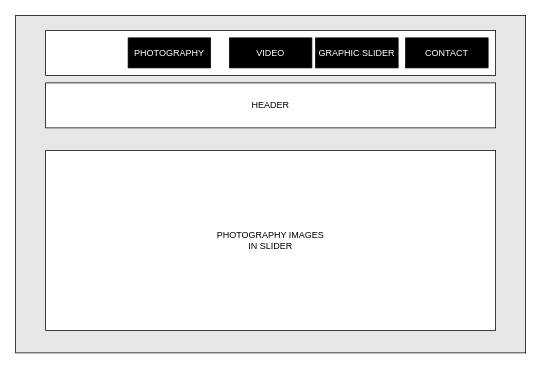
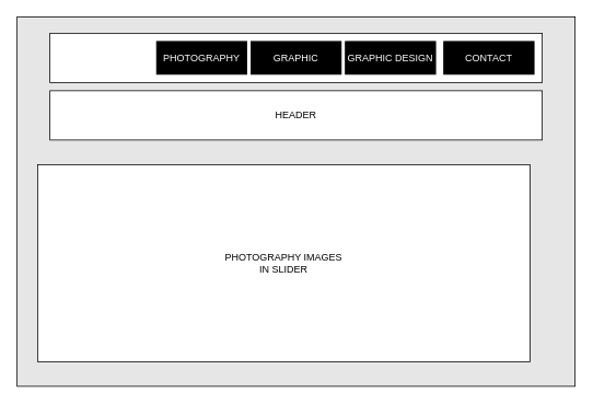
  <mxCell id="0" />
  <mxCell id="1" parent="0" />
  <mxCell id="2" value="&lt;br&gt;&lt;br&gt;&lt;br&gt;&lt;br&gt;&lt;br&gt;&lt;br&gt;&lt;br&gt;&lt;br&gt;&lt;br&gt;&lt;br&gt;&lt;br&gt;&lt;br&gt;&lt;br&gt;&lt;br&gt;&lt;br&gt;&lt;br&gt;&lt;br&gt;&lt;br&gt;&lt;br&gt;&lt;br&gt;&lt;br&gt;&lt;br&gt;&lt;br&gt;&lt;br&gt;&lt;br&gt;" style="rounded=0;whiteSpace=wrap;html=1;fillColor=#E6E6E6;" vertex="1" parent="1"><mxGeometry x="20" width="680" height="450" as="geometry" y="20" /></mxCell>
  <mxCell id="3" value="" style="rounded=0;whiteSpace=wrap;html=1;" vertex="1" parent="1"><mxGeometry x="60" y="40" width="600" height="60" as="geometry" /></mxCell>
- <mxCell id="4" value="PHOTOGRAPHY" style="rounded=0;whiteSpace=wrap;html=1;fontColor=#FFFFFF;fillColor=#000000;" vertex="1" parent="1"><mxGeometry x="170" y="50" width="110" height="40" as="geometry" /></mxCell>
- <mxCell id="5" value="VIDEO" style="rounded=0;whiteSpace=wrap;html=1;fillColor=#000000;fontColor=#FFFFFF;" vertex="1" parent="1"><mxGeometry x="305" y="50" width="110" height="40" as="geometry" /></mxCell>
- <mxCell id="6" value="GRAPHIC SLIDER" style="rounded=0;whiteSpace=wrap;html=1;fontColor=#FFFFFF;fillColor=#000000;" vertex="1" parent="1"><mxGeometry x="420" y="50" width="110" height="40" as="geometry" /></mxCell>
+ <mxCell id="4" value="PHOTOGRAPHY" style="rounded=0;whiteSpace=wrap;html=1;fontColor=#FFFFFF;fillColor=#000000;" vertex="1" parent="1"><mxGeometry x="190" y="50" width="110" height="40" as="geometry" /></mxCell>
+ <mxCell id="5" value="GRAPHIC" style="rounded=0;whiteSpace=wrap;html=1;fillColor=#000000;fontColor=#FFFFFF;" vertex="1" parent="1"><mxGeometry x="305" y="50" width="110" height="40" as="geometry" /></mxCell>
+ <mxCell id="6" value="GRAPHIC DESIGN" style="rounded=0;whiteSpace=wrap;html=1;fontColor=#FFFFFF;fillColor=#000000;" vertex="1" parent="1"><mxGeometry x="420" y="50" width="110" height="40" as="geometry" /></mxCell>
  <mxCell id="7" value="CONTACT" style="rounded=0;whiteSpace=wrap;html=1;fillColor=#000000;fontColor=#FFFFFF;" vertex="1" parent="1"><mxGeometry x="540" y="50" width="110" height="40" as="geometry" /></mxCell>
  <mxCell id="8" value="HEADER" style="rounded=0;whiteSpace=wrap;html=1;" vertex="1" parent="1"><mxGeometry x="60" y="110" width="600" height="60" as="geometry" /></mxCell>
- <mxCell id="9" value="PHOTOGRAPHY IMAGES&lt;br&gt;IN SLIDER" style="rounded=0;whiteSpace=wrap;html=1;" vertex="1" parent="1"><mxGeometry x="60" y="200" width="600" height="240" as="geometry" /></mxCell>
+ <mxCell id="9" value="PHOTOGRAPHY IMAGES&lt;br&gt;IN SLIDER" style="rounded=0;whiteSpace=wrap;html=1;" vertex="1" parent="1"><mxGeometry x="45" y="200" width="600" height="240" as="geometry" /></mxCell>
